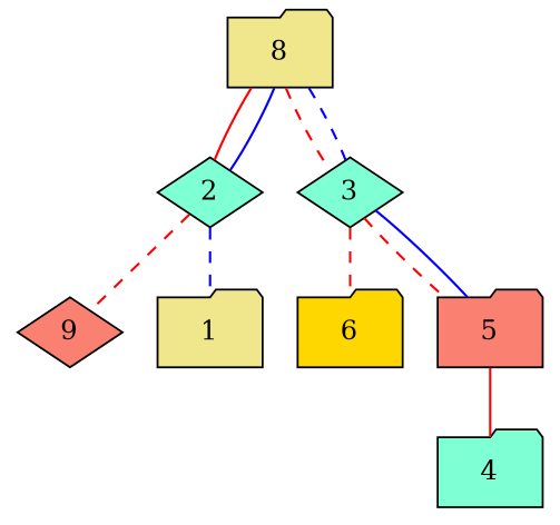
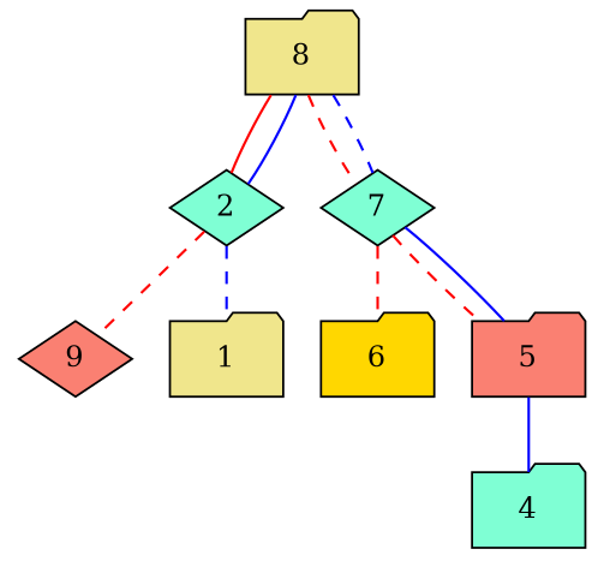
  digraph {
    node [fillcolor=aquamarine shape=folder style=filled]
    edge [arrowhead=none color="#ff0000" penwidth=1.2 style=dashed]
    n1 [fillcolor=salmon label=9 shape=diamond]
    6 [fillcolor=gold]
    1 [fillcolor=khaki]
    4
    2 [shape=diamond]
    5 [fillcolor=salmon]
-   7 [shape=diamond label=3]
+   7 [shape=diamond]
    8 [fillcolor=khaki]
    subgraph sub_1 {
      n1
      6
    }
    subgraph sub_2 {
      1
      4
    }
    subgraph sub_3 {
      n1
      6
      2
      5
      7
      8
    }
    subgraph sub_4 {
      1
      4
      2
      5
      7
      8
    }
    2 -> n1
    2 -> 1 [color="#0000ff"]
-   5 -> 4 [style=bold]
+   5 -> 4 [color="#0000ff" style=bold]
    7 -> 6
    7 -> 5
    7 -> 5 [color="#0000ff" style=solid]
    8 -> 2 [style=solid]
    8 -> 2 [color="#0000ff" style=bold]
    8 -> 7
    8 -> 7 [color="#0000ff"]
  }
